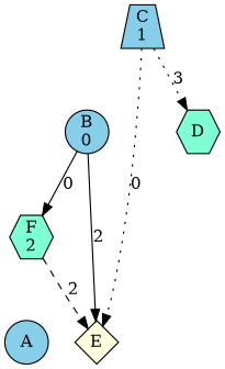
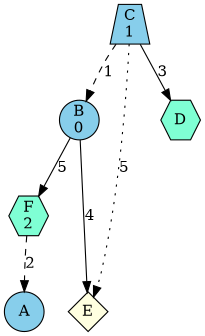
  digraph {
    node [fillcolor=skyblue fixedsize=true shape=ellipse style=filled]
    edge [style=solid]
    n1 [label="A\n" width=0.5]
    n2 [label="B\n0" width=0.5]
    n3 [fillcolor=lightyellow label="E\n" shape=diamond width=0.5]
    n4 [fillcolor=aquamarine label="F\n2" shape=hexagon width=0.5]
    n5 [label="C\n1" shape=trapezium width=0.5]
    n6 [fillcolor=aquamarine label="D\n" shape=hexagon width=0.5]
-   n2 -> n3 [label=2]
-   n2 -> n4 [label=0]
-   n4 -> n3 [label=2 style=dashed]
-   n5 -> n3 [label=0 style=dotted]
-   n5 -> n6 [label=3 style=dotted]
+   n2 -> n3 [label=4]
+   n2 -> n4 [label=5]
+   n4 -> n1 [label=2 style=dashed]
+   n5 -> n2 [label=1 style=dashed]
+   n5 -> n3 [label=5 style=dotted]
+   n5 -> n6 [label=3]
  }
